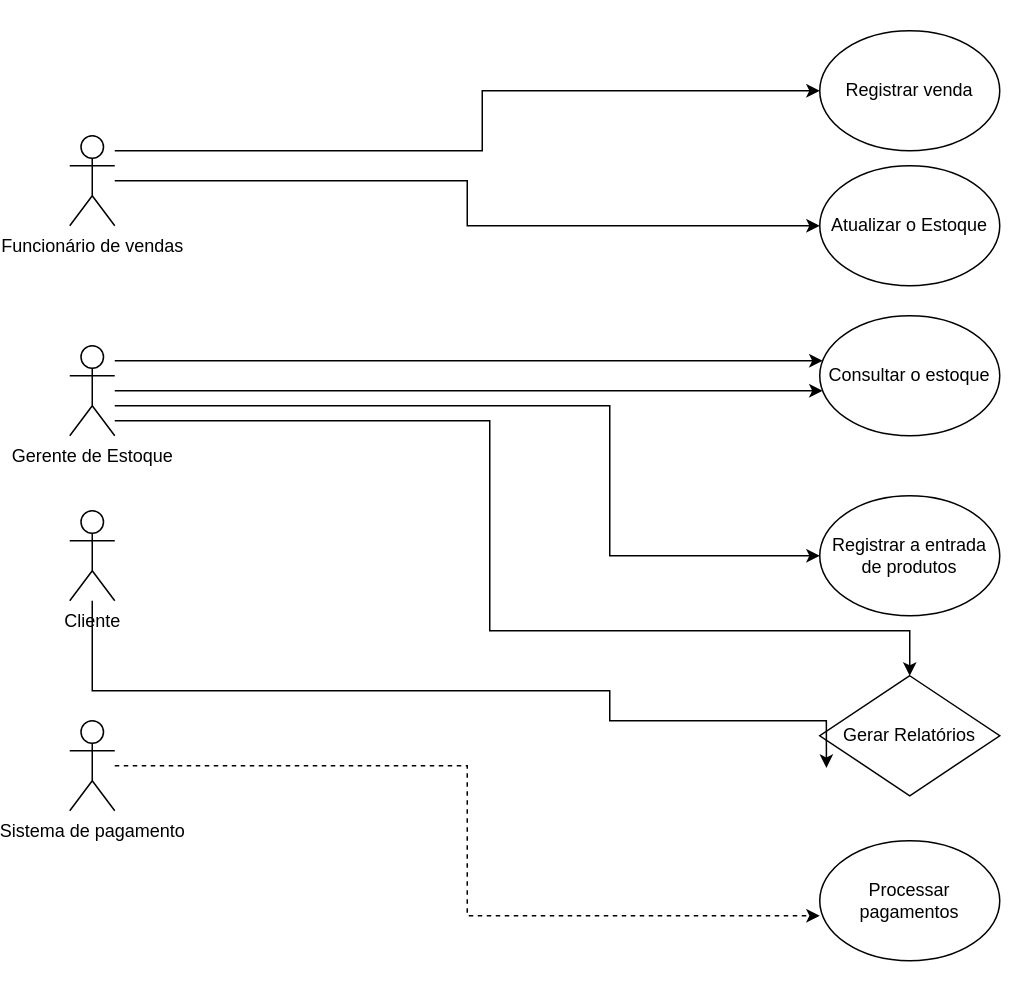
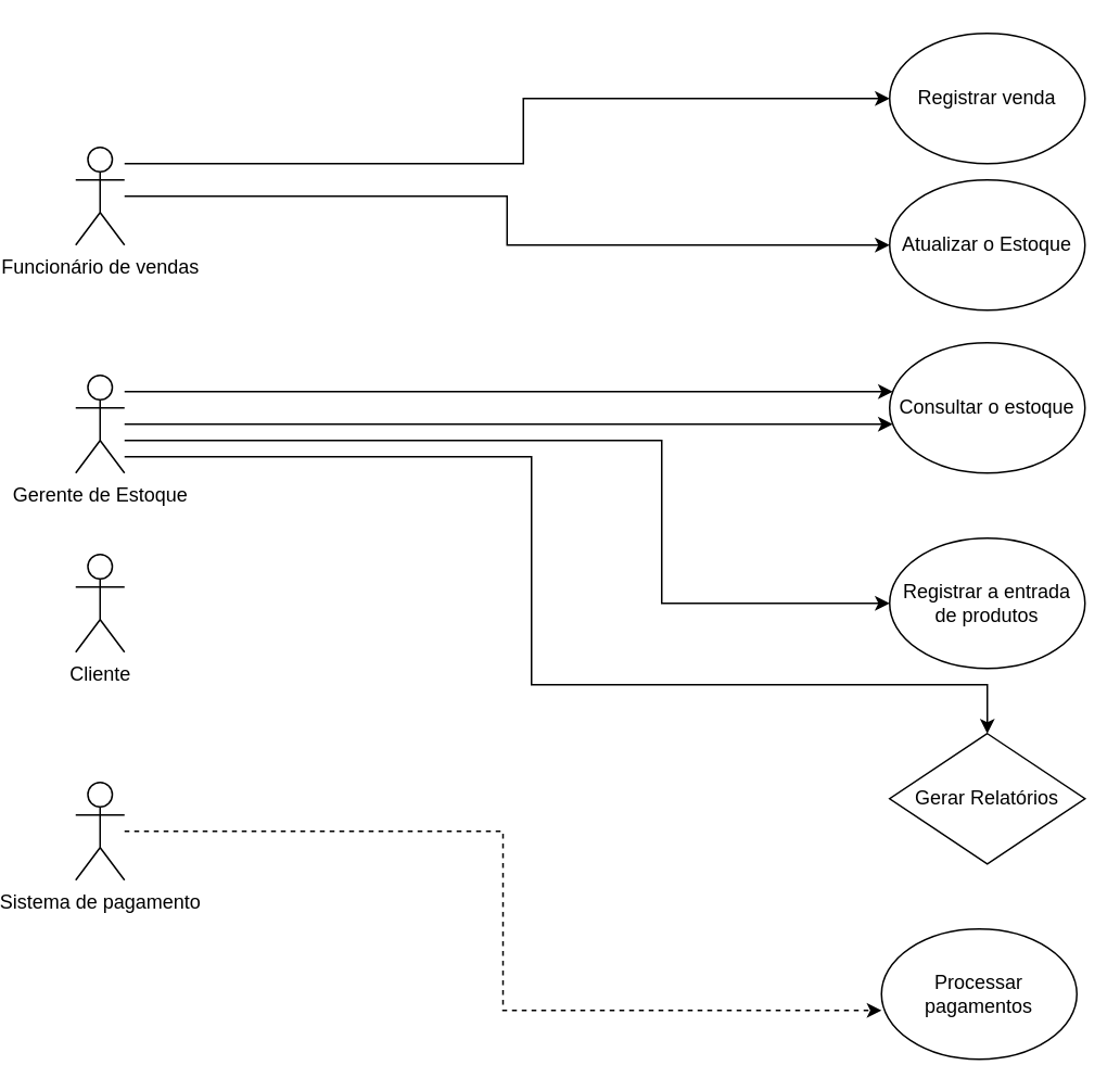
  <mxCell id="0" />
  <mxCell id="1" parent="0" />
  <mxCell id="2" style="edgeStyle=orthogonalEdgeStyle;rounded=0;orthogonalLoop=1;jettySize=auto;html=1;entryX=0;entryY=0.5;entryDx=0;entryDy=0;" edge="1" parent="1" source="4" target="13"><mxGeometry relative="1" as="geometry" /></mxCell>
  <mxCell id="3" style="edgeStyle=orthogonalEdgeStyle;rounded=0;orthogonalLoop=1;jettySize=auto;html=1;entryX=0;entryY=0.5;entryDx=0;entryDy=0;" edge="1" parent="1" source="4" target="12"><mxGeometry relative="1" as="geometry"><Array as="points"><mxPoint x="295" y="100" /><mxPoint x="295" y="60" /></Array></mxGeometry></mxCell>
  <mxCell id="4" value="Funcionário de vendas" style="shape=umlActor;verticalLabelPosition=bottom;verticalAlign=top;html=1;outlineConnect=0;" vertex="1" parent="1"><mxGeometry x="20" y="90" width="30" height="60" as="geometry" /></mxCell>
  <mxCell id="5" style="edgeStyle=orthogonalEdgeStyle;rounded=0;orthogonalLoop=1;jettySize=auto;html=1;" edge="1" parent="1" source="9" target="14"><mxGeometry relative="1" as="geometry"><Array as="points"><mxPoint x="290" y="260" /><mxPoint x="290" y="260" /></Array></mxGeometry></mxCell>
  <mxCell id="6" style="edgeStyle=orthogonalEdgeStyle;rounded=0;orthogonalLoop=1;jettySize=auto;html=1;" edge="1" parent="1" source="9" target="15"><mxGeometry relative="1" as="geometry"><Array as="points"><mxPoint x="380" y="270" /><mxPoint x="380" y="370" /></Array></mxGeometry></mxCell>
  <mxCell id="7" style="edgeStyle=orthogonalEdgeStyle;rounded=0;orthogonalLoop=1;jettySize=auto;html=1;" edge="1" parent="1" source="9" target="16"><mxGeometry relative="1" as="geometry"><Array as="points"><mxPoint x="300" y="280" /><mxPoint x="300" y="420" /><mxPoint x="580" y="420" /></Array></mxGeometry></mxCell>
  <mxCell id="8" style="edgeStyle=orthogonalEdgeStyle;rounded=0;orthogonalLoop=1;jettySize=auto;html=1;" edge="1" parent="1" source="9" target="14"><mxGeometry relative="1" as="geometry"><Array as="points"><mxPoint x="280" y="240" /><mxPoint x="280" y="240" /></Array></mxGeometry></mxCell>
  <mxCell id="9" value="Gerente de Estoque" style="shape=umlActor;verticalLabelPosition=bottom;verticalAlign=top;html=1;outlineConnect=0;" vertex="1" parent="1"><mxGeometry x="20" y="230" width="30" height="60" as="geometry" /></mxCell>
  <mxCell id="10" value="Cliente" style="shape=umlActor;verticalLabelPosition=bottom;verticalAlign=top;html=1;outlineConnect=0;" vertex="1" parent="1"><mxGeometry x="20" y="340" width="30" height="60" as="geometry" /></mxCell>
  <mxCell id="11" value="Sistema de pagamento" style="shape=umlActor;verticalLabelPosition=bottom;verticalAlign=top;html=1;outlineConnect=0;" vertex="1" parent="1"><mxGeometry x="20" y="480" width="30" height="60" as="geometry" /></mxCell>
  <mxCell id="12" value="Registrar venda" style="ellipse;whiteSpace=wrap;html=1;" vertex="1" parent="1"><mxGeometry x="520" y="20" width="120" height="80" as="geometry" /></mxCell>
  <mxCell id="13" value="Atualizar o Estoque" style="ellipse;whiteSpace=wrap;html=1;" vertex="1" parent="1"><mxGeometry x="520" y="110" width="120" height="80" as="geometry" /></mxCell>
  <mxCell id="14" value="Consultar o estoque" style="ellipse;whiteSpace=wrap;html=1;" vertex="1" parent="1"><mxGeometry x="520" y="210" width="120" height="80" as="geometry" /></mxCell>
  <mxCell id="15" value="Registrar a entrada de produtos" style="ellipse;whiteSpace=wrap;html=1;" vertex="1" parent="1"><mxGeometry x="520" y="330" width="120" height="80" as="geometry" /></mxCell>
  <mxCell id="16" value="Gerar Relatórios" style="rhombus;whiteSpace=wrap;html=1;" vertex="1" parent="1"><mxGeometry x="520" y="450" width="120" height="80" as="geometry" /></mxCell>
- <mxCell id="17" value="Processar pagamentos" style="ellipse;whiteSpace=wrap;html=1;" vertex="1" parent="1"><mxGeometry x="520" y="560" width="120" height="80" as="geometry" /></mxCell>
+ <mxCell id="17" value="Processar pagamentos" style="ellipse;whiteSpace=wrap;html=1;" vertex="1" parent="1"><mxGeometry x="515" y="570" width="120" height="80" as="geometry" /></mxCell>
  <mxCell id="18" style="edgeStyle=orthogonalEdgeStyle;rounded=0;orthogonalLoop=1;jettySize=auto;html=1;entryX=0;entryY=0.625;entryDx=0;entryDy=0;entryPerimeter=0;dashed=1;" edge="1" parent="1" source="11" target="17"><mxGeometry relative="1" as="geometry" /></mxCell>
- <mxCell id="19" style="edgeStyle=orthogonalEdgeStyle;rounded=0;orthogonalLoop=1;jettySize=auto;html=1;entryX=0.037;entryY=0.768;entryDx=0;entryDy=0;entryPerimeter=0;" edge="1" parent="1" source="10" target="16"><mxGeometry relative="1" as="geometry"><Array as="points"><mxPoint x="35" y="460" /><mxPoint x="380" y="460" /><mxPoint x="380" y="480" /><mxPoint x="524" y="480" /></Array></mxGeometry></mxCell>
